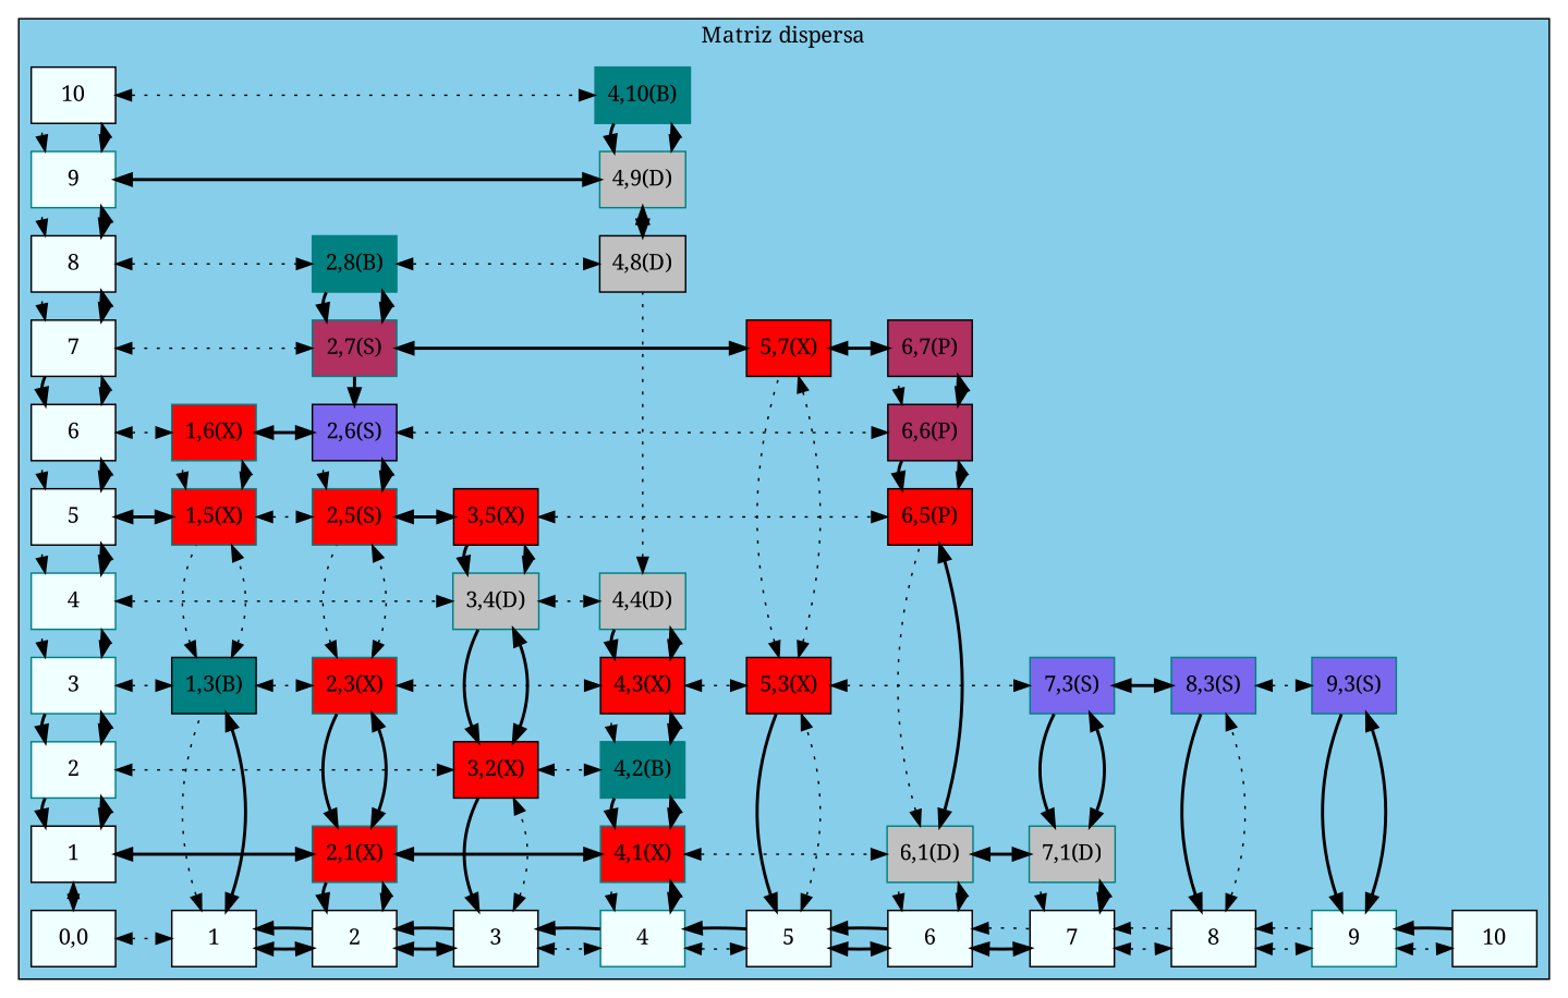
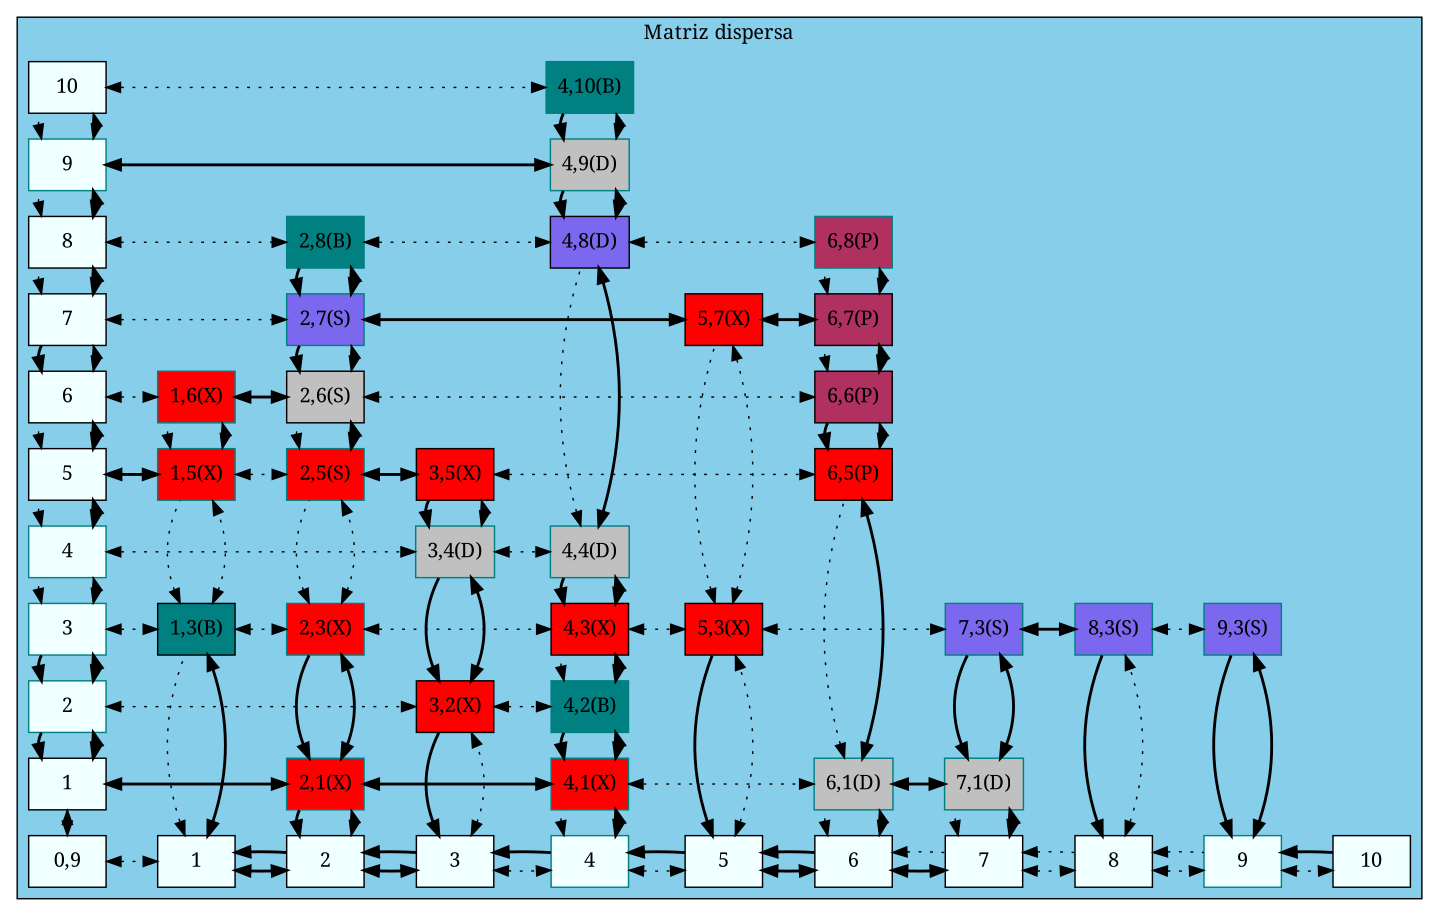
  digraph {
    rankdir=LR
    fontname="Noto Serif"
    node [fillcolor=Azure shape=box style=filled color=black fontname="Noto Serif" group=1]
    edge [dir=both style=dotted fontname="Noto Serif"]
-   n1 [label="0,0" group=""]
+   n1 [label="0,9" group=""]
    n2 [group=2 label=1]
    n3 [group=3 label=2 color=teal]
    n4 [group=4 label=3 color=teal]
    n5 [group=5 label=4 color=teal]
    n6 [group=6 label=5]
    n7 [group=7 label=6]
    n8 [group=8 label=7]
    n9 [group=9 label=8]
    n10 [group=10 label=9 color=teal]
    n11 [group=11 label=10]
    n12 [label=1]
    n13 [fillcolor="#008080" group=4 label="1,3(B)"]
    n14 [fillcolor=Red group=6 label="1,5(X)" color=teal]
    n15 [fillcolor=Red group=7 label="1,6(X)" color=teal]
    n16 [label=2]
    n17 [fillcolor=Red group=2 label="2,1(X)" color=teal]
    n18 [fillcolor=Red group=4 label="2,3(X)" color=teal]
    n19 [fillcolor=Red group=6 label="2,5(S)" color=teal]
-   n20 [fillcolor="#7B68EE" group=7 label="2,6(S)"]
-   n21 [fillcolor=Maroon group=8 label="2,7(S)" color=teal]
+   n20 [fillcolor=Gray group=7 label="2,6(S)"]
+   n21 [fillcolor="#7B68EE" group=8 label="2,7(S)" color=teal]
    n22 [fillcolor="#008080" group=9 label="2,8(B)" color=teal]
    n23 [label=3]
    n24 [fillcolor=Red group=3 label="3,2(X)"]
    n25 [fillcolor=Gray group=5 label="3,4(D)" color=teal]
    n26 [fillcolor=Red group=6 label="3,5(X)"]
    n27 [label=4 color=teal]
    n28 [fillcolor=Red group=2 label="4,1(X)" color=teal]
    n29 [fillcolor="#008080" group=3 label="4,2(B)" color=teal]
    n30 [fillcolor=Red group=4 label="4,3(X)"]
    n31 [fillcolor=Gray group=5 label="4,4(D)" color=teal]
-   n32 [fillcolor=Gray group=9 label="4,8(D)"]
+   n32 [fillcolor="#7B68EE" group=9 label="4,8(D)"]
    n33 [fillcolor=Gray group=10 label="4,9(D)" color=teal]
    n34 [fillcolor="#008080" group=11 label="4,10(B)" color=teal]
    n35 [label=5]
    n36 [fillcolor=Red group=4 label="5,3(X)"]
    n37 [fillcolor=Red group=8 label="5,7(X)"]
    n38 [label=6]
    n39 [fillcolor=Gray group=2 label="6,1(D)" color=teal]
    n40 [fillcolor=Red group=6 label="6,5(P)"]
    n41 [fillcolor=Maroon group=7 label="6,6(P)"]
    n42 [fillcolor=Maroon group=8 label="6,7(P)"]
+   n43 [fillcolor=Maroon group=9 label="6,8(P)" color=teal]
    n44 [label=7]
    n45 [fillcolor=Gray group=2 label="7,1(D)" color=teal]
    n46 [fillcolor="#7B68EE" group=4 label="7,3(S)" color=teal]
    n47 [label=8]
    n48 [fillcolor="#7B68EE" group=4 label="8,3(S)" color=teal]
    n49 [label=9 color=teal]
    n50 [fillcolor="#7B68EE" group=4 label="9,3(S)" color=teal]
    n51 [label=10]
    subgraph cluster_1 {
      bgcolor=Skyblue
      label="Matriz dispersa"
      n51
      subgraph sub_2 {
        bgcolor=Skyblue
        label="Matriz dispersa"
        rank=same
        n1
        n2
        n3
        n4
        n5
        n6
        n7
        n8
        n9
        n10
        n11
      }
      subgraph sub_3 {
        bgcolor=Skyblue
        label="Matriz dispersa"
        rank=same
        n12
        n13
        n14
        n15
      }
      subgraph sub_4 {
        bgcolor=Skyblue
        label="Matriz dispersa"
        rank=same
        n16
        n17
        n18
        n19
        n20
        n21
        n22
      }
      subgraph sub_5 {
        bgcolor=Skyblue
        label="Matriz dispersa"
        rank=same
        n23
        n24
        n25
        n26
      }
      subgraph sub_6 {
        bgcolor=Skyblue
        label="Matriz dispersa"
        rank=same
        n27
        n28
        n29
        n30
        n31
        n32
        n33
        n34
      }
      subgraph sub_7 {
        bgcolor=Skyblue
        label="Matriz dispersa"
        rank=same
        n35
        n36
        n37
      }
      subgraph sub_8 {
        bgcolor=Skyblue
        label="Matriz dispersa"
        rank=same
        n38
        n39
        n40
        n41
        n42
+       n43
      }
      subgraph sub_9 {
        bgcolor=Skyblue
        label="Matriz dispersa"
        rank=same
        n44
        n45
        n46
      }
      subgraph sub_10 {
        bgcolor=Skyblue
        label="Matriz dispersa"
        rank=same
        n47
        n48
      }
      subgraph sub_11 {
        bgcolor=Skyblue
        label="Matriz dispersa"
        rank=same
        n49
        n50
      }
    }
    n1 -> n2
    n1 -> n12
    n2 -> n3 [style=bold]
    n2 -> n3 [dir=back style=bold]
    n2 -> n17 [style=bold]
    n3 -> n4 [style=bold]
    n3 -> n4 [dir=back style=bold]
    n3 -> n24
    n4 -> n5
    n4 -> n5 [dir=back]
    n4 -> n13
    n5 -> n6 [style=bold]
    n5 -> n6 [dir=back]
    n5 -> n25
    n6 -> n7 [style=bold]
    n6 -> n7 [dir=back]
    n6 -> n14 [style=bold]
    n7 -> n8
    n7 -> n8 [dir=back style=bold]
    n7 -> n15
    n8 -> n9 [style=bold]
    n8 -> n9 [dir=back]
    n8 -> n21
    n9 -> n10 [style=bold]
    n9 -> n10 [dir=back]
    n9 -> n22
    n10 -> n11
    n10 -> n11 [dir=back]
    n10 -> n33 [style=bold]
    n11 -> n34
    n12 -> n13 [style=bold]
    n12 -> n13 [dir=back]
    n12 -> n16 [style=bold]
    n12 -> n16 [dir=back style=bold]
    n13 -> n14
    n13 -> n14 [dir=back]
    n13 -> n18
    n14 -> n15
    n14 -> n15 [dir=back]
    n14 -> n19
    n15 -> n20 [style=bold]
    n16 -> n17
    n16 -> n17 [dir=back style=bold]
    n16 -> n23 [style=bold]
    n16 -> n23 [dir=back style=bold]
    n17 -> n18 [style=bold]
    n17 -> n18 [dir=back style=bold]
    n17 -> n28 [style=bold]
    n18 -> n19
    n18 -> n19 [dir=back]
    n18 -> n30
    n19 -> n20 [style=bold]
    n19 -> n20 [dir=back]
    n19 -> n26 [style=bold]
+   n20 -> n21
    n20 -> n21 [dir=back style=bold]
    n20 -> n41
    n21 -> n22 [style=bold]
    n21 -> n22 [dir=back style=bold]
    n21 -> n37 [style=bold]
    n22 -> n32
    n23 -> n24
    n23 -> n24 [dir=back style=bold]
    n23 -> n27
    n23 -> n27 [dir=back style=bold]
    n24 -> n25 [style=bold]
    n24 -> n25 [dir=back style=bold]
    n24 -> n29
    n25 -> n26
    n25 -> n26 [dir=back style=bold]
    n25 -> n31
    n26 -> n40
    n27 -> n28 [style=bold]
    n27 -> n28 [dir=back]
    n27 -> n35
    n27 -> n35 [dir=back style=bold]
    n28 -> n29 [style=bold]
    n28 -> n29 [dir=back style=bold]
    n28 -> n39
    n29 -> n30 [style=bold]
    n29 -> n30 [dir=back]
    n30 -> n31 [style=bold]
    n30 -> n31 [dir=back style=bold]
    n30 -> n36
+   n31 -> n32 [style=bold]
    n31 -> n32 [dir=back]
    n32 -> n33 [style=bold]
+   n32 -> n33 [dir=back style=bold]
+   n32 -> n43
    n33 -> n34
    n33 -> n34 [dir=back style=bold]
    n35 -> n36
    n35 -> n36 [dir=back style=bold]
    n35 -> n38 [style=bold]
    n35 -> n38 [dir=back style=bold]
    n36 -> n37
    n36 -> n37 [dir=back]
    n36 -> n46
    n37 -> n42 [style=bold]
    n38 -> n39
    n38 -> n39 [dir=back]
    n38 -> n44 [style=bold]
    n38 -> n44 [dir=back]
    n39 -> n40 [style=bold]
    n39 -> n40 [dir=back]
    n39 -> n45 [style=bold]
    n40 -> n41
    n40 -> n41 [dir=back style=bold]
    n41 -> n42 [style=bold]
    n41 -> n42 [dir=back]
+   n42 -> n43
+   n42 -> n43 [dir=back]
    n44 -> n45 [style=bold]
    n44 -> n45 [dir=back]
    n44 -> n47
    n44 -> n47 [dir=back]
    n45 -> n46 [style=bold]
    n45 -> n46 [dir=back style=bold]
    n46 -> n48 [style=bold]
    n47 -> n48
    n47 -> n48 [dir=back style=bold]
    n47 -> n49
    n47 -> n49 [dir=back]
    n48 -> n50
    n49 -> n50 [style=bold]
    n49 -> n50 [dir=back style=bold]
    n49 -> n51
    n49 -> n51 [dir=back style=bold]
  }
